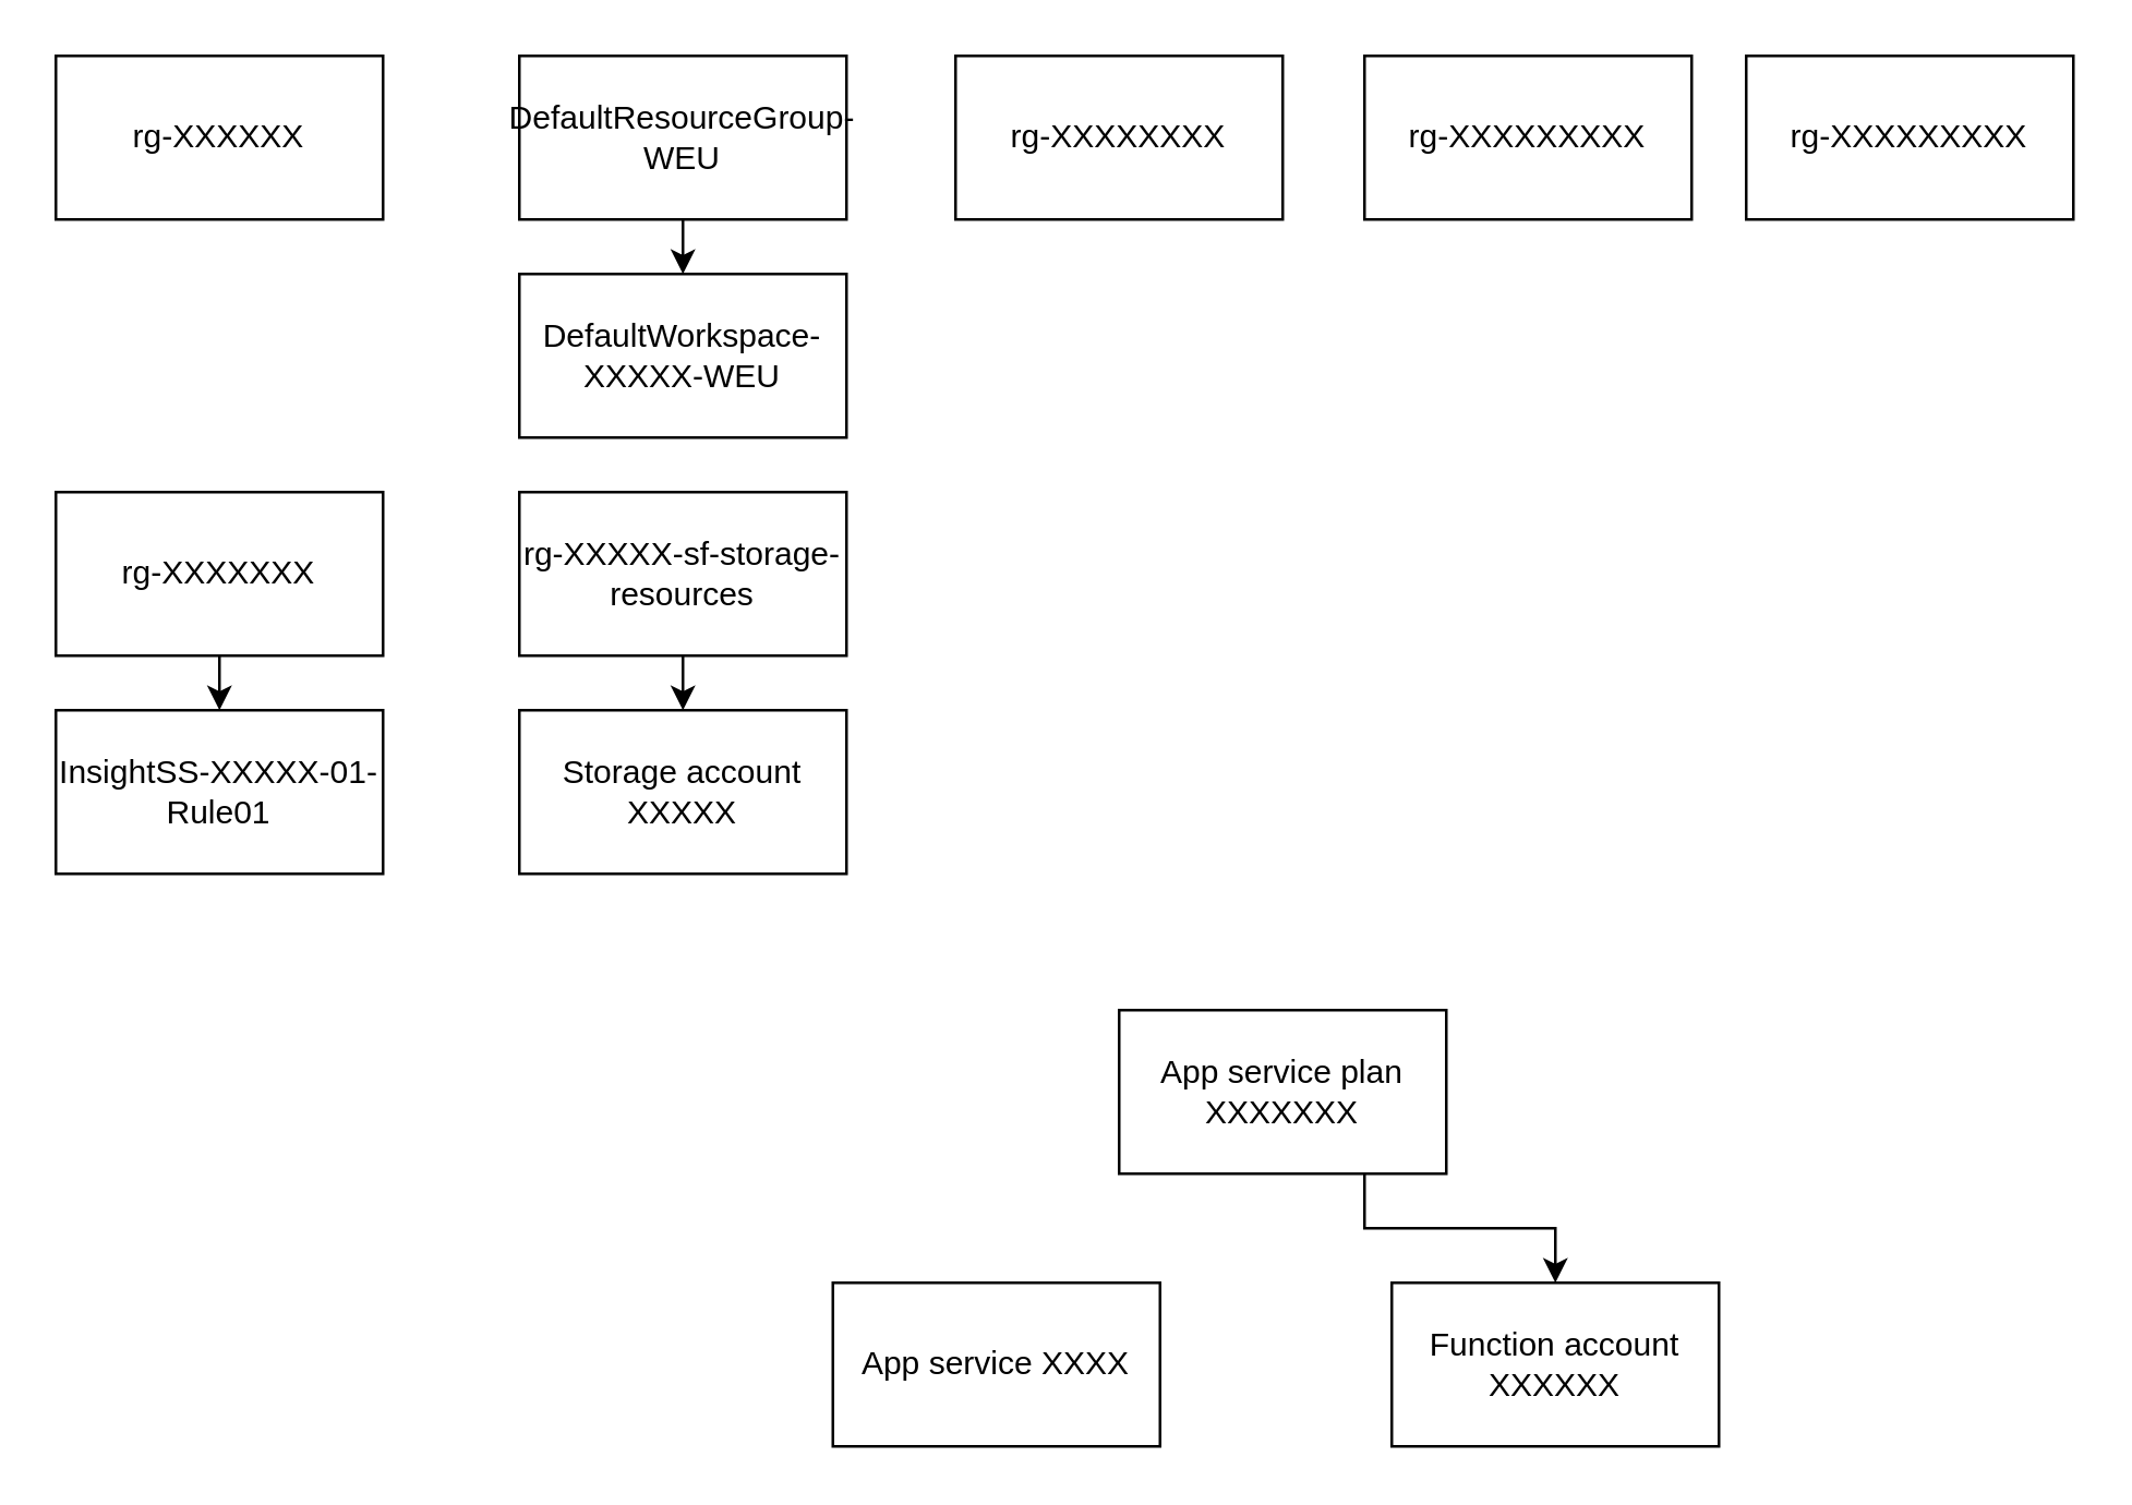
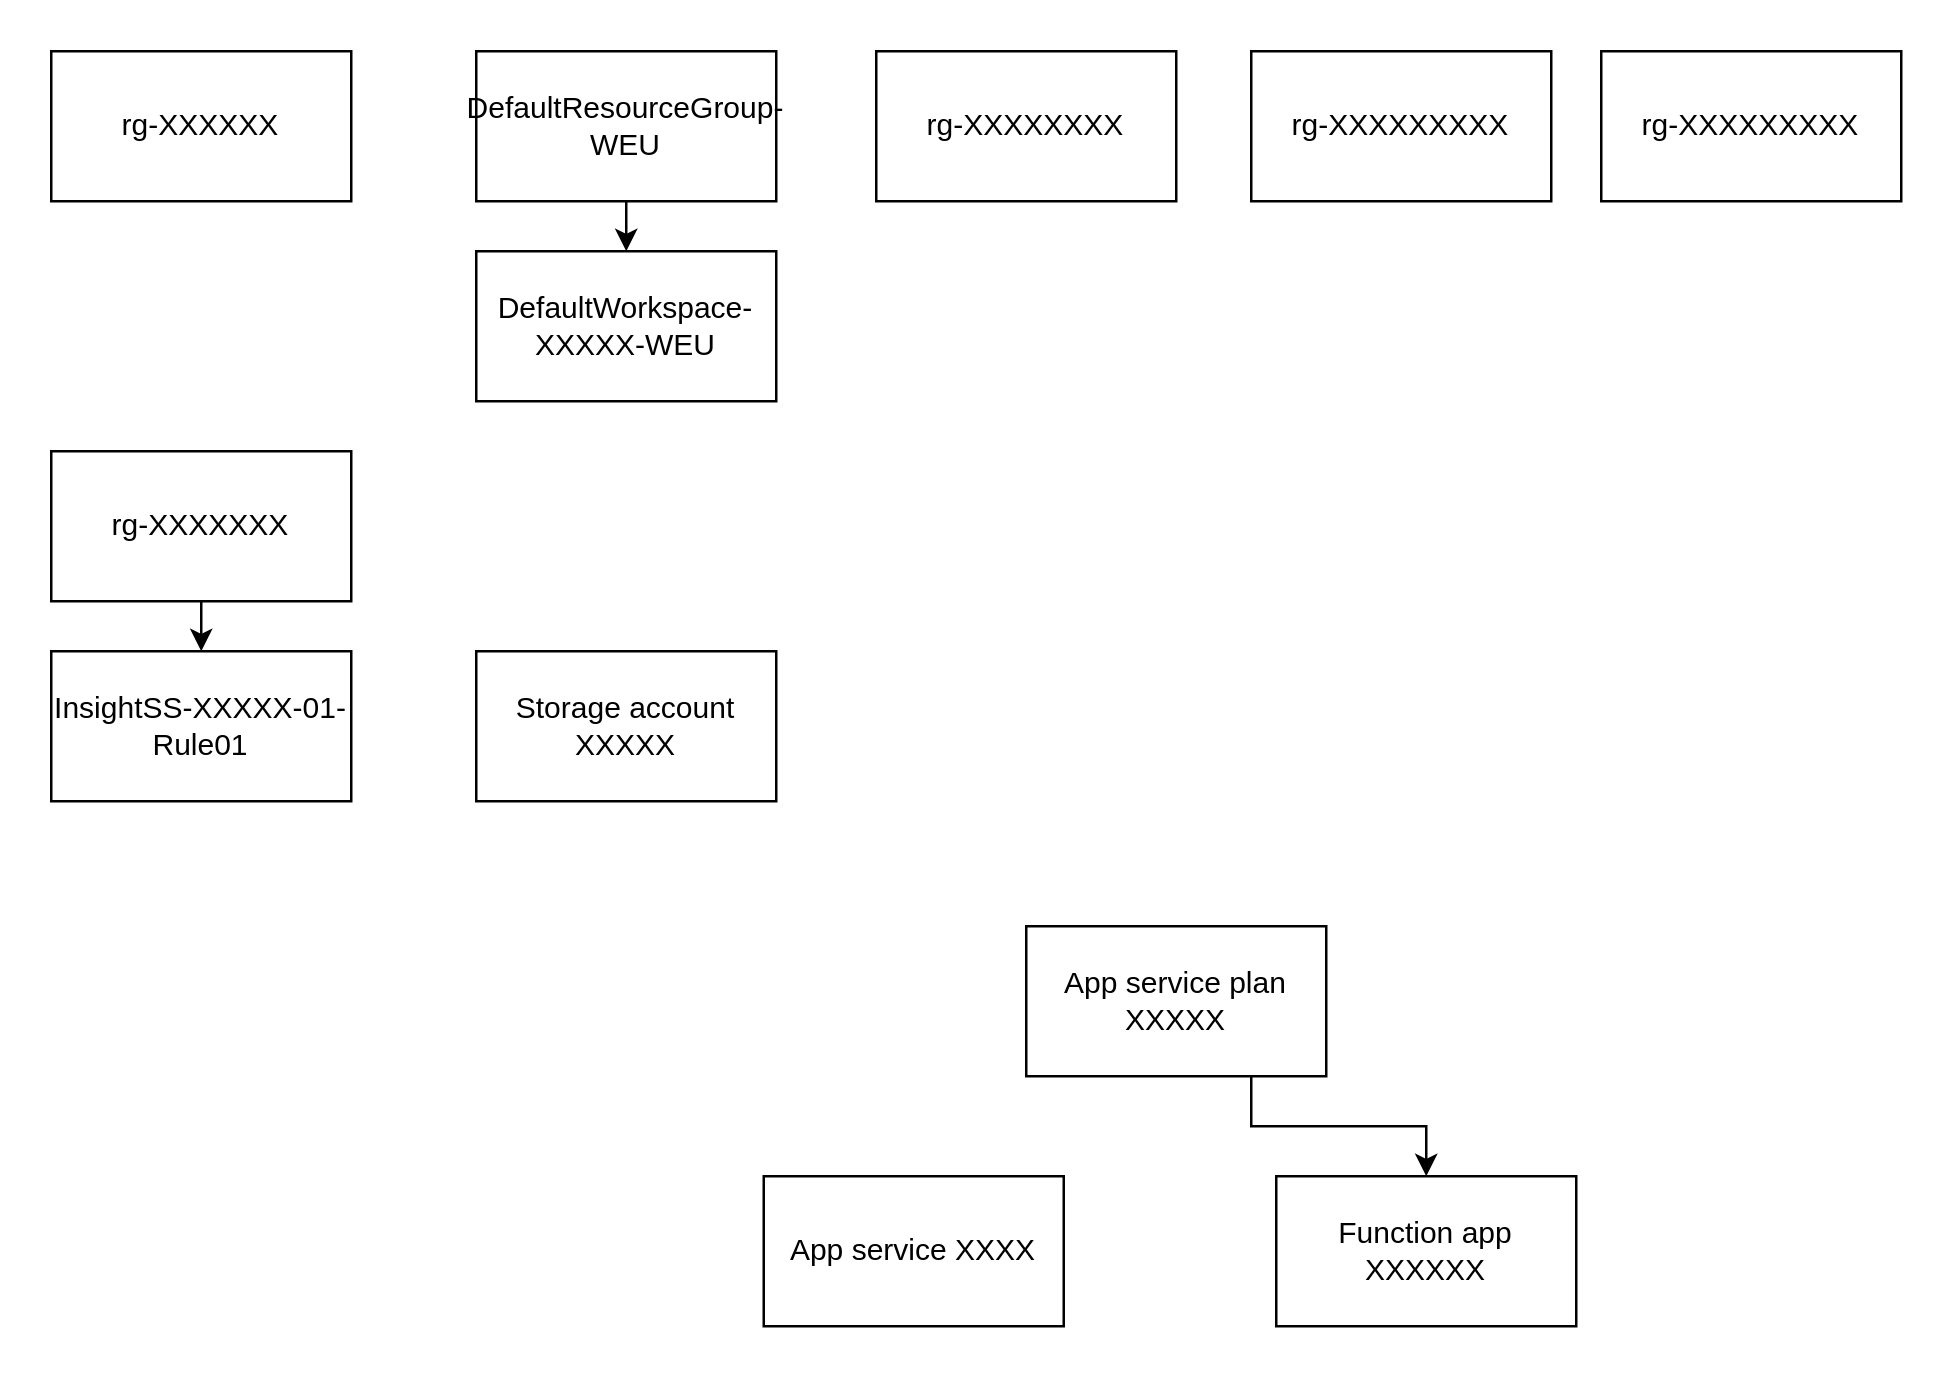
  <mxCell id="0" />
  <mxCell id="1" parent="0" />
  <mxCell id="2" value="rg-&lt;span style=&quot;background-color: initial;&quot;&gt;XXXXXX&lt;/span&gt;" style="rounded=0;whiteSpace=wrap;html=1;" parent="1" vertex="1"><mxGeometry x="20" y="20" width="120" height="60" as="geometry" /></mxCell>
  <mxCell id="3" style="edgeStyle=orthogonalEdgeStyle;rounded=0;orthogonalLoop=1;jettySize=auto;html=1;exitX=0.75;exitY=1;exitDx=0;exitDy=0;entryX=0.5;entryY=0;entryDx=0;entryDy=0;" parent="1" source="4" target="18" edge="1"><mxGeometry relative="1" as="geometry" /></mxCell>
- <mxCell id="4" value="App service plan XXXXXXX" style="rounded=0;whiteSpace=wrap;html=1;" parent="1" vertex="1"><mxGeometry x="410" y="370" width="120" height="60" as="geometry" /></mxCell>
+ <mxCell id="4" value="App service plan XXXXX" style="rounded=0;whiteSpace=wrap;html=1;" parent="1" vertex="1"><mxGeometry x="410" y="370" width="120" height="60" as="geometry" /></mxCell>
  <mxCell id="5" value="App service XXXX" style="rounded=0;whiteSpace=wrap;html=1;" parent="1" vertex="1"><mxGeometry x="305" y="470" width="120" height="60" as="geometry" /></mxCell>
  <mxCell id="6" value="DefaultResourceGroup-WEU" style="rounded=0;whiteSpace=wrap;html=1;" parent="1" vertex="1"><mxGeometry x="190" y="20" width="120" height="60" as="geometry" /></mxCell>
  <mxCell id="7" value="DefaultWorkspace-XXXXX-WEU" style="rounded=0;whiteSpace=wrap;html=1;" parent="1" vertex="1"><mxGeometry x="190" y="100" width="120" height="60" as="geometry" /></mxCell>
  <mxCell id="8" style="edgeStyle=orthogonalEdgeStyle;rounded=0;orthogonalLoop=1;jettySize=auto;html=1;exitDx=0;exitDy=0;entryDx=0;entryDy=0;" parent="1" source="6" target="7" edge="1"><mxGeometry relative="1" as="geometry"><Array as="points"><mxPoint x="250" y="75" /><mxPoint x="250" y="95" /></Array></mxGeometry></mxCell>
  <mxCell id="9" value="rg-XXXXXXXXX" style="rounded=0;whiteSpace=wrap;html=1;" parent="1" vertex="1"><mxGeometry x="500" y="20" width="120" height="60" as="geometry" /></mxCell>
  <mxCell id="10" value="rg-XXXXXXXXX" style="rounded=0;whiteSpace=wrap;html=1;" parent="1" vertex="1"><mxGeometry x="640" y="20" width="120" height="60" as="geometry" /></mxCell>
  <mxCell id="11" value="rg-XXXXXXX" style="rounded=0;whiteSpace=wrap;html=1;" parent="1" vertex="1"><mxGeometry x="20" y="180" width="120" height="60" as="geometry" /></mxCell>
  <mxCell id="12" value="InsightSS-XXXXX-01-Rule01" style="rounded=0;whiteSpace=wrap;html=1;" parent="1" vertex="1"><mxGeometry x="20" y="260" width="120" height="60" as="geometry" /></mxCell>
  <mxCell id="13" style="edgeStyle=orthogonalEdgeStyle;rounded=0;orthogonalLoop=1;jettySize=auto;html=1;exitDx=0;exitDy=0;entryDx=0;entryDy=0;" parent="1" source="11" target="12" edge="1"><mxGeometry relative="1" as="geometry"><Array as="points"><mxPoint x="80" y="235" /><mxPoint x="80" y="255" /></Array></mxGeometry></mxCell>
- <mxCell id="14" value="rg-XXXXX-sf-storage-resources" style="rounded=0;whiteSpace=wrap;html=1;" parent="1" vertex="1"><mxGeometry x="190" y="180" width="120" height="60" as="geometry" /></mxCell>
  <mxCell id="15" value="Storage account XXXXX" style="rounded=0;whiteSpace=wrap;html=1;" parent="1" vertex="1"><mxGeometry x="190" y="260" width="120" height="60" as="geometry" /></mxCell>
- <mxCell id="16" style="edgeStyle=orthogonalEdgeStyle;rounded=0;orthogonalLoop=1;jettySize=auto;html=1;exitDx=0;exitDy=0;entryDx=0;entryDy=0;" parent="1" source="14" target="15" edge="1"><mxGeometry relative="1" as="geometry"><Array as="points"><mxPoint x="250" y="235" /><mxPoint x="250" y="255" /></Array></mxGeometry></mxCell>
  <mxCell id="17" value="rg-XXXXXXXX" style="rounded=0;whiteSpace=wrap;html=1;" parent="1" vertex="1"><mxGeometry x="350" y="20" width="120" height="60" as="geometry" /></mxCell>
- <mxCell id="18" value="Function account XXXXXX" style="rounded=0;whiteSpace=wrap;html=1;" parent="1" vertex="1"><mxGeometry x="510" y="470" width="120" height="60" as="geometry" /></mxCell>
+ <mxCell id="18" value="Function app XXXXXX" style="rounded=0;whiteSpace=wrap;html=1;" parent="1" vertex="1"><mxGeometry x="510" y="470" width="120" height="60" as="geometry" /></mxCell>
